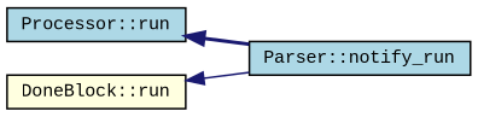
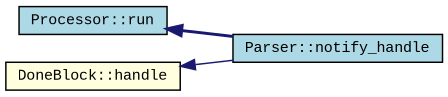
  digraph {
    fontname="Liberation Mono"
    rankdir=LR
    node [color=black fillcolor=lightblue fontname="Liberation Mono" fontsize=10 shape=record style=filled]
    edge [color=midnightblue dir=back fontname="Liberation Mono" fontsize=10 labelfontname=Helvetica labelfontsize=10]
    n1 [fontcolor=black height=0.2 label="Processor::run" width=0.4]
-   n2 [height=0.2 label="Parser::notify_run" width=0.4]
-   n3 [fillcolor=lightyellow height=0.2 label="DoneBlock::run" width=0.4]
+   n2 [height=0.2 label="Parser::notify_handle" width=0.4]
+   n3 [fillcolor=lightyellow height=0.2 label="DoneBlock::handle" width=0.4]
    n1 -> n2 [style=bold]
    n3 -> n2 [style=solid]
  }
